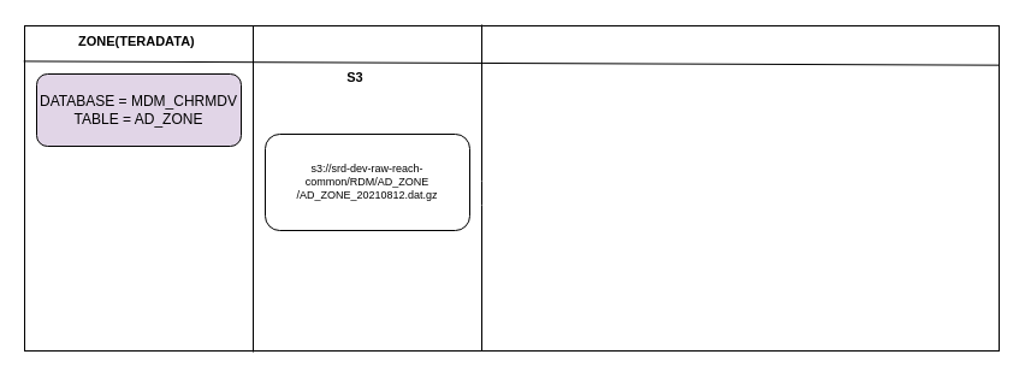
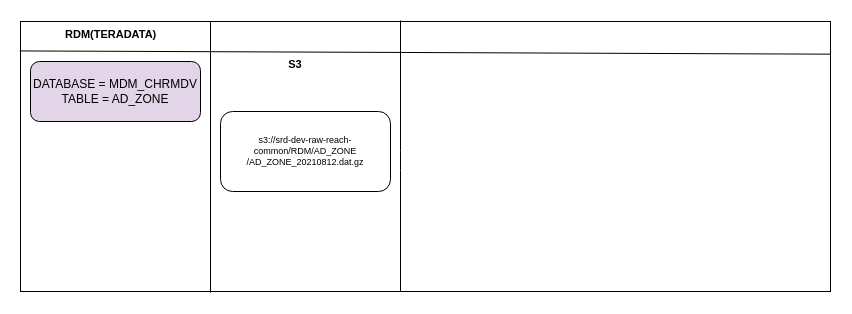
  <mxCell id="0" />
  <mxCell id="1" parent="0" />
  <mxCell id="2" value="" style="rounded=0;whiteSpace=wrap;html=1;" vertex="1" parent="1"><mxGeometry x="20" y="21" width="810" height="270" as="geometry" /></mxCell>
  <mxCell id="3" value="DATABASE = MDM_CHRMDV&lt;br&gt;TABLE = AD_ZONE" style="rounded=1;whiteSpace=wrap;html=1;fillColor=#e1d5e7;" vertex="1" parent="1"><mxGeometry x="30" y="61" width="170" height="60" as="geometry" /></mxCell>
  <mxCell id="4" value="" style="endArrow=none;html=1;" edge="1" parent="1"><mxGeometry width="50" height="50" relative="1" as="geometry"><mxPoint x="210" y="292" as="sourcePoint" /><mxPoint x="210" y="21" as="targetPoint" /><Array as="points" /></mxGeometry></mxCell>
  <mxCell id="5" value="" style="endArrow=none;html=1;exitX=-0.001;exitY=0.109;exitDx=0;exitDy=0;exitPerimeter=0;entryX=1;entryY=0.121;entryDx=0;entryDy=0;entryPerimeter=0;" edge="1" parent="1" source="2" target="2"><mxGeometry width="50" height="50" relative="1" as="geometry"><mxPoint x="370" y="171" as="sourcePoint" /><mxPoint x="420" y="121" as="targetPoint" /></mxGeometry></mxCell>
- <mxCell id="6" value="&lt;h1 style=&quot;font-size: 11px;&quot;&gt;ZONE(TERADATA)&lt;/h1&gt;" style="text;html=1;strokeColor=none;fillColor=none;spacing=5;spacingTop=-20;whiteSpace=wrap;overflow=hidden;rounded=0;strokeWidth=0;fontSize=11;" vertex="1" parent="1"><mxGeometry x="60" y="31" width="140" height="30" as="geometry" /></mxCell>
+ <mxCell id="6" value="&lt;h1 style=&quot;font-size: 11px;&quot;&gt;RDM(TERADATA)&lt;/h1&gt;" style="text;html=1;strokeColor=none;fillColor=none;spacing=5;spacingTop=-20;whiteSpace=wrap;overflow=hidden;rounded=0;strokeWidth=0;fontSize=11;" vertex="1" parent="1"><mxGeometry x="60" y="31" width="140" height="30" as="geometry" /></mxCell>
  <mxCell id="7" value="" style="endArrow=none;html=1;" edge="1" parent="1"><mxGeometry width="50" height="50" relative="1" as="geometry"><mxPoint x="400" y="291" as="sourcePoint" /><mxPoint x="400" y="20" as="targetPoint" /><Array as="points"><mxPoint x="400" y="160" /></Array></mxGeometry></mxCell>
  <mxCell id="8" value="&lt;h1 style=&quot;font-size: 11px&quot;&gt;S3&lt;/h1&gt;" style="text;html=1;strokeColor=none;fillColor=none;spacing=5;spacingTop=-20;whiteSpace=wrap;overflow=hidden;rounded=0;strokeWidth=0;fontSize=11;align=center;" vertex="1" parent="1"><mxGeometry x="225" y="61" width="140" height="30" as="geometry" /></mxCell>
  <mxCell id="9" value="s3://srd-dev-raw-reach-common/RDM/AD_ZONE&lt;br&gt;/AD_ZONE_20210812.dat.gz" style="rounded=1;whiteSpace=wrap;html=1;fontSize=9;" vertex="1" parent="1"><mxGeometry x="220" y="111" width="170" height="80" as="geometry" /></mxCell>
